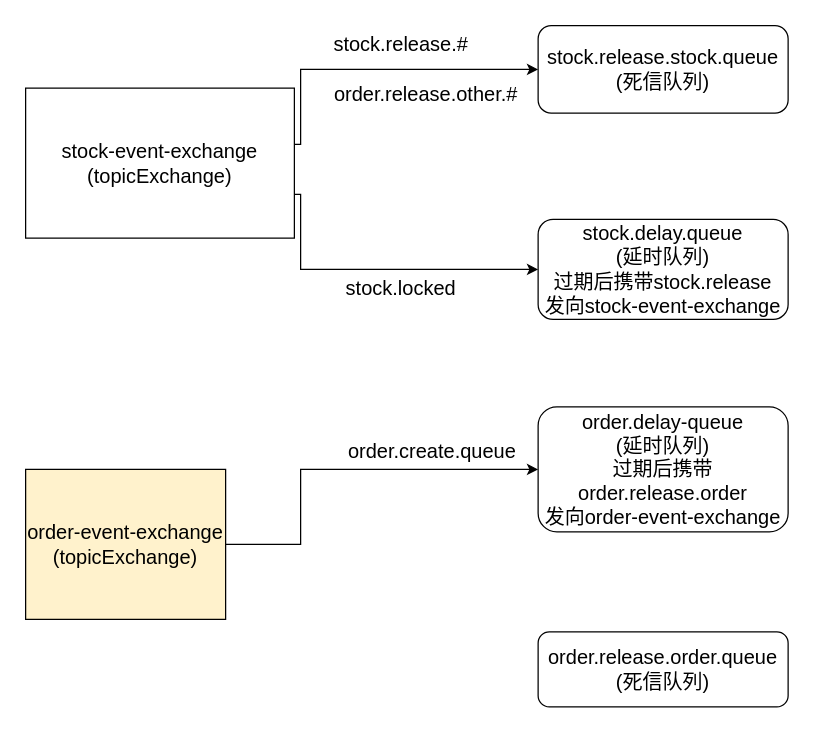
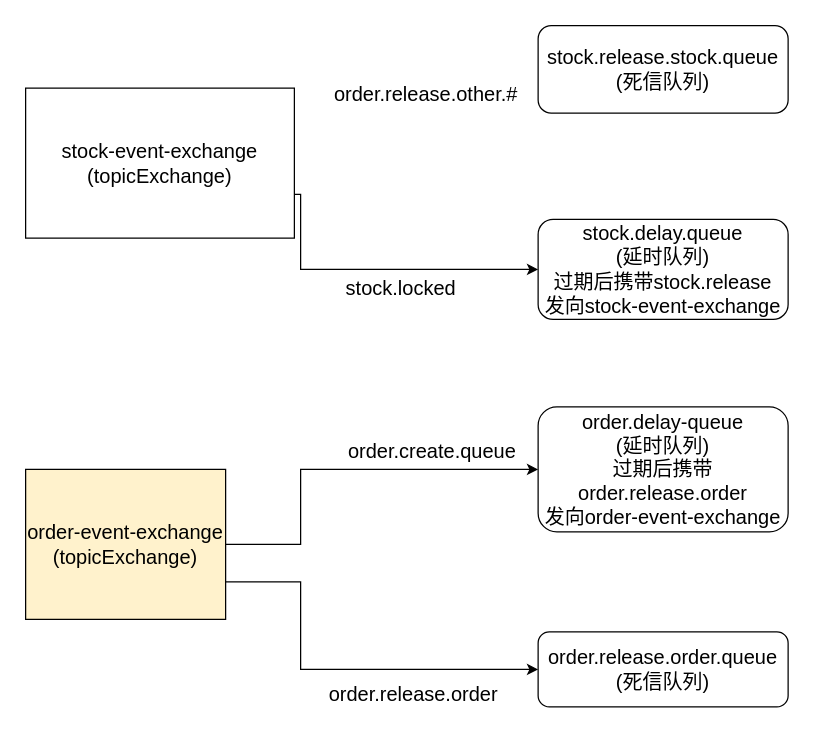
  <mxCell id="0" />
  <mxCell id="1" parent="0" />
- <mxCell id="2" style="edgeStyle=orthogonalEdgeStyle;rounded=0;orthogonalLoop=1;jettySize=auto;html=1;exitX=1;exitY=0.5;exitDx=0;exitDy=0;entryX=0;entryY=0.5;entryDx=0;entryDy=0;fontSize=16;" edge="1" parent="1" source="4" target="5"><mxGeometry relative="1" as="geometry"><Array as="points"><mxPoint x="180" y="115" /><mxPoint x="240" y="115" /><mxPoint x="240" y="55" /></Array></mxGeometry></mxCell>
  <mxCell id="3" style="edgeStyle=orthogonalEdgeStyle;rounded=0;orthogonalLoop=1;jettySize=auto;html=1;exitX=1;exitY=0.75;exitDx=0;exitDy=0;entryX=0;entryY=0.5;entryDx=0;entryDy=0;fontSize=16;" edge="1" parent="1" source="4" target="6"><mxGeometry relative="1" as="geometry"><Array as="points"><mxPoint x="180" y="155" /><mxPoint x="240" y="155" /><mxPoint x="240" y="215" /></Array></mxGeometry></mxCell>
  <mxCell id="4" value="&lt;font style=&quot;font-size: 16px;&quot;&gt;stock-event-exchange&lt;br&gt;(topicExchange)&lt;/font&gt;" style="rounded=0;whiteSpace=wrap;html=1;" vertex="1" parent="1"><mxGeometry x="20" y="70" width="215" height="120" as="geometry" /></mxCell>
  <mxCell id="5" value="stock.release.stock.queue&lt;br&gt;(死信队列)" style="rounded=1;whiteSpace=wrap;html=1;fontSize=16;" vertex="1" parent="1"><mxGeometry x="430" y="20" width="200" height="70" as="geometry" /></mxCell>
  <mxCell id="6" value="stock.delay.queue&lt;br&gt;(延时队列)&lt;br&gt;过期后携带stock.release&lt;br&gt;发向stock-event-exchange" style="rounded=1;whiteSpace=wrap;html=1;fontSize=16;" vertex="1" parent="1"><mxGeometry x="430" y="175" width="200" height="80" as="geometry" /></mxCell>
- <mxCell id="7" value="stock.release.#" style="text;html=1;align=center;verticalAlign=middle;resizable=0;points=[];autosize=1;strokeColor=none;fillColor=none;fontSize=16;" vertex="1" parent="1"><mxGeometry x="255" y="20" width="130" height="30" as="geometry" /></mxCell>
  <mxCell id="8" value="stock.locked" style="text;html=1;align=center;verticalAlign=middle;resizable=0;points=[];autosize=1;strokeColor=none;fillColor=none;fontSize=16;" vertex="1" parent="1"><mxGeometry x="265" y="215" width="110" height="30" as="geometry" /></mxCell>
  <mxCell id="9" value="order.delay-queue&lt;br&gt;(延时队列)&lt;br&gt;过期后携带order.release.order&lt;br&gt;发向order-event-exchange" style="rounded=1;whiteSpace=wrap;html=1;fontSize=16;" vertex="1" parent="1"><mxGeometry x="430" y="325" width="200" height="100" as="geometry" /></mxCell>
  <mxCell id="10" style="edgeStyle=orthogonalEdgeStyle;rounded=0;orthogonalLoop=1;jettySize=auto;html=1;exitX=0.5;exitY=1;exitDx=0;exitDy=0;fontSize=16;" edge="1" parent="1" source="9" target="9"><mxGeometry relative="1" as="geometry" /></mxCell>
  <mxCell id="11" style="edgeStyle=orthogonalEdgeStyle;rounded=0;orthogonalLoop=1;jettySize=auto;html=1;exitX=1;exitY=0.5;exitDx=0;exitDy=0;entryX=0;entryY=0.5;entryDx=0;entryDy=0;fontSize=16;" edge="1" parent="1" source="13" target="9"><mxGeometry relative="1" as="geometry"><Array as="points"><mxPoint x="240" y="435" /><mxPoint x="240" y="375" /></Array></mxGeometry></mxCell>
+ <mxCell id="12" style="edgeStyle=orthogonalEdgeStyle;rounded=0;orthogonalLoop=1;jettySize=auto;html=1;exitX=1;exitY=0.75;exitDx=0;exitDy=0;entryX=0;entryY=0.5;entryDx=0;entryDy=0;fontSize=16;" edge="1" parent="1" source="13" target="14"><mxGeometry relative="1" as="geometry"><Array as="points"><mxPoint x="240" y="465" /><mxPoint x="240" y="535" /></Array></mxGeometry></mxCell>
  <mxCell id="13" value="order-event-exchange&lt;br&gt;(topicExchange)" style="rounded=0;whiteSpace=wrap;html=1;fontSize=16;fillColor=#fff2cc;" vertex="1" parent="1"><mxGeometry x="20" y="375" width="160" height="120" as="geometry" /></mxCell>
  <mxCell id="14" value="order.release.order.queue&lt;br&gt;(死信队列)" style="rounded=1;whiteSpace=wrap;html=1;fontSize=16;" vertex="1" parent="1"><mxGeometry x="430" y="505" width="200" height="60" as="geometry" /></mxCell>
  <mxCell id="15" value="order.create.queue" style="text;html=1;align=center;verticalAlign=middle;resizable=0;points=[];autosize=1;strokeColor=none;fillColor=none;fontSize=16;" vertex="1" parent="1"><mxGeometry x="270" y="345" width="150" height="30" as="geometry" /></mxCell>
+ <mxCell id="16" value="order.release.order" style="text;html=1;align=center;verticalAlign=middle;resizable=0;points=[];autosize=1;strokeColor=none;fillColor=none;fontSize=16;" vertex="1" parent="1"><mxGeometry x="250" y="540" width="160" height="30" as="geometry" /></mxCell>
  <mxCell id="17" value="order.release.other.#" style="text;html=1;align=center;verticalAlign=middle;resizable=0;points=[];autosize=1;strokeColor=none;fillColor=none;fontSize=16;" vertex="1" parent="1"><mxGeometry x="255" y="60" width="170" height="30" as="geometry" /></mxCell>
